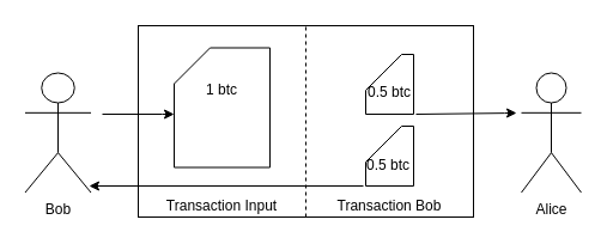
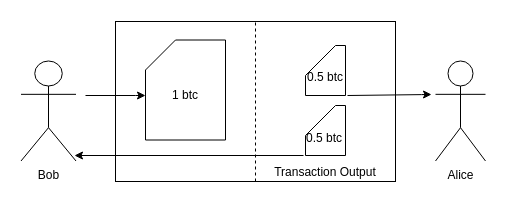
  <mxCell id="0" />
  <mxCell id="1" parent="0" />
  <mxCell id="2" value="" style="rounded=0;whiteSpace=wrap;html=1;" vertex="1" parent="1"><mxGeometry x="115" y="21" width="280" height="160" as="geometry" /></mxCell>
  <mxCell id="3" value="Bob" style="shape=umlActor;verticalLabelPosition=bottom;labelBackgroundColor=#ffffff;verticalAlign=top;html=1;outlineConnect=0;" vertex="1" parent="1"><mxGeometry x="20.5" y="60.5" width="55" height="100" as="geometry" /></mxCell>
  <mxCell id="4" value="Alice" style="shape=umlActor;verticalLabelPosition=bottom;labelBackgroundColor=#ffffff;verticalAlign=top;html=1;outlineConnect=0;" vertex="1" parent="1"><mxGeometry x="435" y="60.5" width="50" height="100" as="geometry" /></mxCell>
  <mxCell id="5" value="" style="endArrow=none;dashed=1;html=1;exitX=0.5;exitY=1;exitDx=0;exitDy=0;" edge="1" parent="1" source="2"><mxGeometry width="50" height="50" relative="1" as="geometry"><mxPoint x="267.92" y="171" as="sourcePoint" /><mxPoint x="255" y="20" as="targetPoint" /></mxGeometry></mxCell>
- <mxCell id="6" value="Transaction Input" style="text;html=1;strokeColor=none;fillColor=none;align=center;verticalAlign=middle;whiteSpace=wrap;rounded=0;" vertex="1" parent="1"><mxGeometry x="115" y="162" width="140" height="20" as="geometry" /></mxCell>
- <mxCell id="7" value="Transaction Bob" style="text;html=1;strokeColor=none;fillColor=none;align=center;verticalAlign=middle;whiteSpace=wrap;rounded=0;" vertex="1" parent="1"><mxGeometry x="255" y="162" width="140" height="20" as="geometry" /></mxCell>
+ <mxCell id="7" value="Transaction Output" style="text;html=1;strokeColor=none;fillColor=none;align=center;verticalAlign=middle;whiteSpace=wrap;rounded=0;" vertex="1" parent="1"><mxGeometry x="255" y="162" width="140" height="20" as="geometry" /></mxCell>
  <mxCell id="8" value="" style="shape=card;whiteSpace=wrap;html=1;" vertex="1" parent="1"><mxGeometry x="145" y="39.5" width="80" height="100" as="geometry" /></mxCell>
  <mxCell id="9" value="" style="shape=card;whiteSpace=wrap;html=1;" vertex="1" parent="1"><mxGeometry x="305" y="45" width="40" height="50" as="geometry" /></mxCell>
- <mxCell id="10" value="1 btc" style="text;html=1;strokeColor=none;fillColor=none;align=center;verticalAlign=middle;whiteSpace=wrap;rounded=0;" vertex="1" parent="1"><mxGeometry x="165" y="65" width="40" height="20" as="geometry" /></mxCell>
+ <mxCell id="10" value="1 btc" style="text;html=1;strokeColor=none;fillColor=none;align=center;verticalAlign=middle;whiteSpace=wrap;rounded=0;" vertex="1" parent="1"><mxGeometry x="165" y="85" width="40" height="20" as="geometry" /></mxCell>
  <mxCell id="11" value="0.5 btc" style="text;html=1;strokeColor=none;fillColor=none;align=center;verticalAlign=middle;whiteSpace=wrap;rounded=0;" vertex="1" parent="1"><mxGeometry x="305" y="67" width="40" height="20" as="geometry" /></mxCell>
  <mxCell id="12" value="" style="shape=card;whiteSpace=wrap;html=1;" vertex="1" parent="1"><mxGeometry x="305" y="105" width="40" height="50" as="geometry" /></mxCell>
  <mxCell id="13" value="0.5 btc" style="text;html=1;strokeColor=none;fillColor=none;align=center;verticalAlign=middle;whiteSpace=wrap;rounded=0;" vertex="1" parent="1"><mxGeometry x="304" y="128" width="40" height="20" as="geometry" /></mxCell>
  <mxCell id="14" value="" style="endArrow=classic;html=1;" edge="1" parent="1"><mxGeometry width="50" height="50" relative="1" as="geometry"><mxPoint x="303" y="155" as="sourcePoint" /><mxPoint x="74" y="155" as="targetPoint" /></mxGeometry></mxCell>
  <mxCell id="15" value="" style="endArrow=classic;html=1;" edge="1" parent="1"><mxGeometry width="50" height="50" relative="1" as="geometry"><mxPoint x="85" y="95" as="sourcePoint" /><mxPoint x="145" y="95" as="targetPoint" /><Array as="points"><mxPoint x="145" y="95" /><mxPoint x="135" y="95" /></Array></mxGeometry></mxCell>
  <mxCell id="16" value="" style="endArrow=classic;html=1;exitX=1;exitY=1;exitDx=0;exitDy=0;exitPerimeter=0;" edge="1" parent="1"><mxGeometry width="50" height="50" relative="1" as="geometry"><mxPoint x="347" y="95" as="sourcePoint" /><mxPoint x="431" y="94" as="targetPoint" /><Array as="points"><mxPoint x="431" y="94" /><mxPoint x="421" y="94" /></Array></mxGeometry></mxCell>
